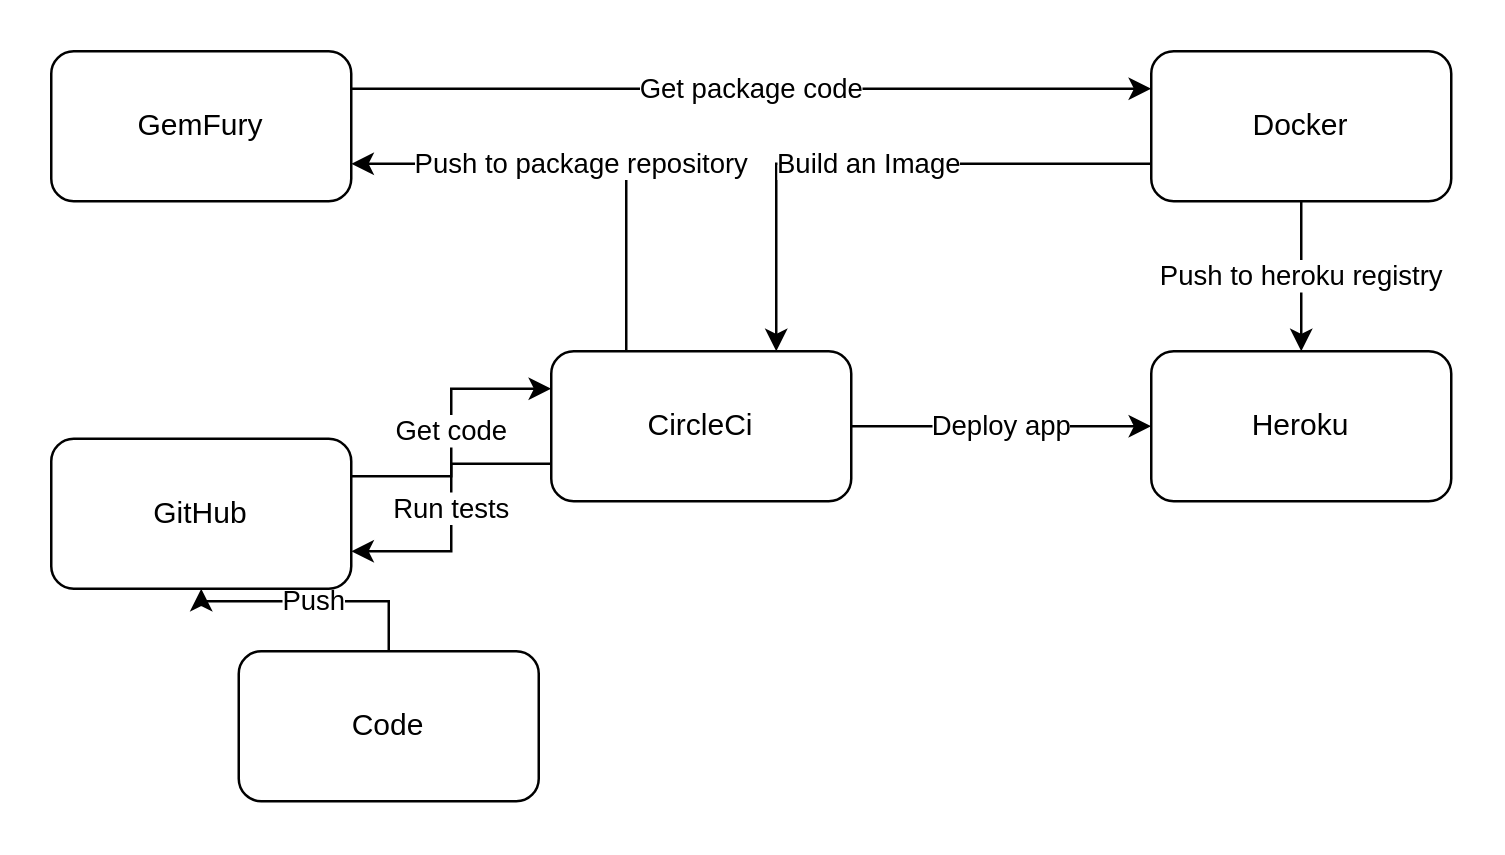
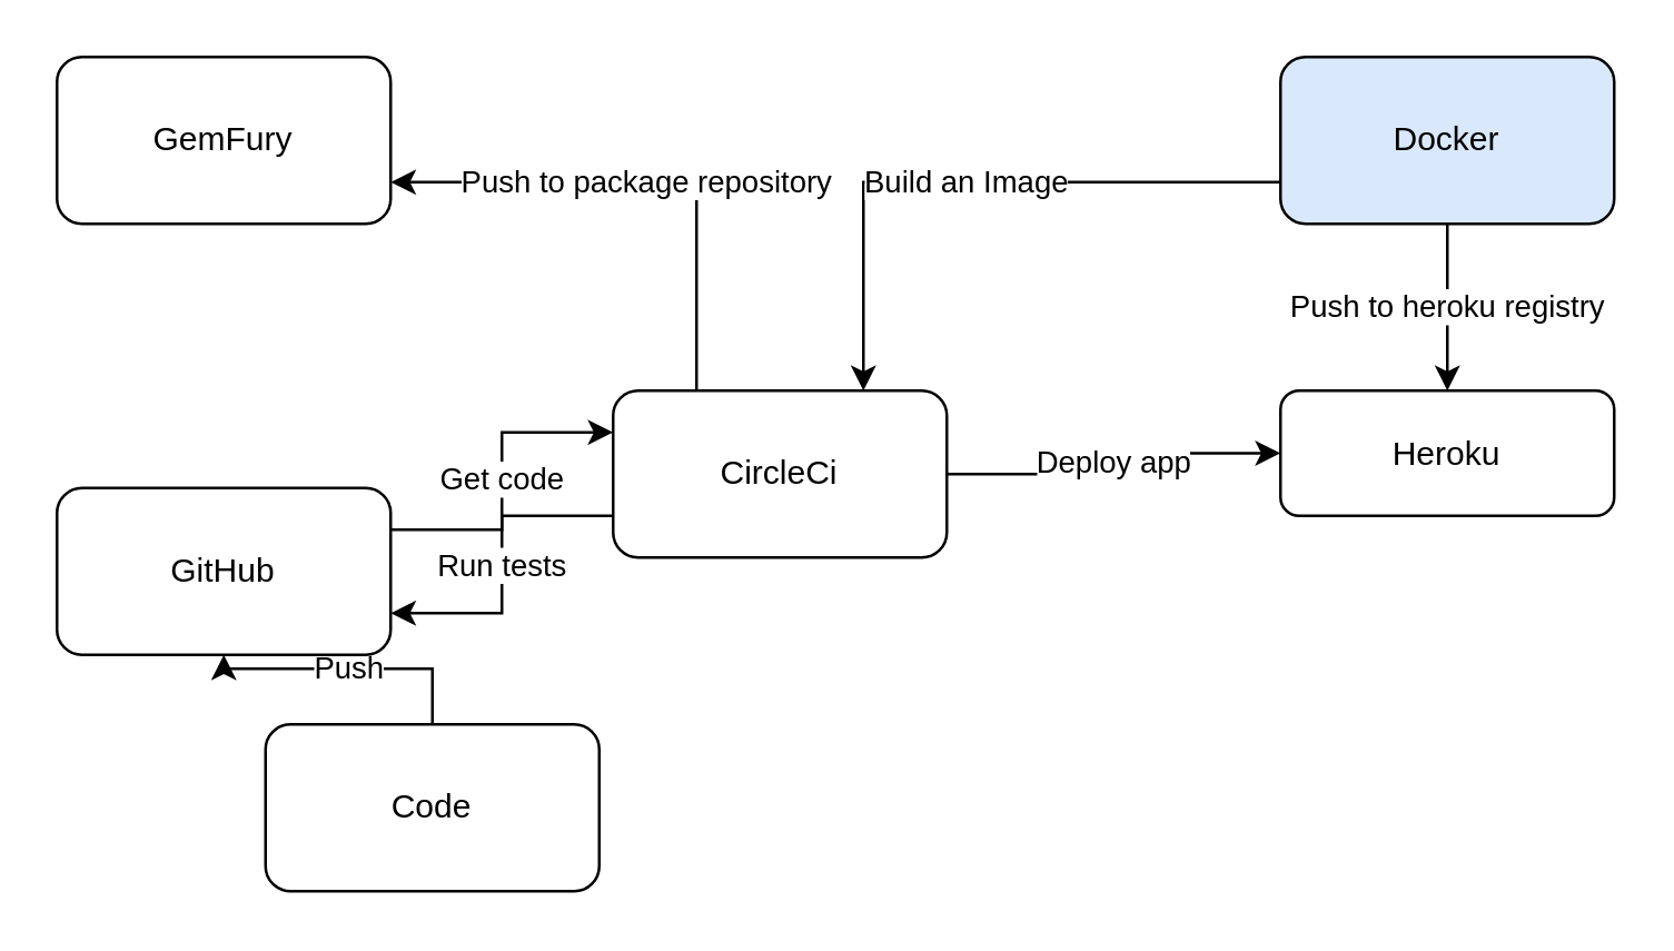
  <mxCell id="0" />
  <mxCell id="1" parent="0" />
  <mxCell id="2" value="Push" style="edgeStyle=orthogonalEdgeStyle;rounded=0;orthogonalLoop=1;jettySize=auto;html=1;" edge="1" parent="1" source="3" target="5"><mxGeometry relative="1" as="geometry" /></mxCell>
  <mxCell id="3" value="Code" style="rounded=1;whiteSpace=wrap;html=1;" vertex="1" parent="1"><mxGeometry x="95" y="260" width="120" height="60" as="geometry" /></mxCell>
  <mxCell id="4" value="Get code" style="edgeStyle=orthogonalEdgeStyle;rounded=0;orthogonalLoop=1;jettySize=auto;html=1;exitX=1;exitY=0.25;exitDx=0;exitDy=0;entryX=0;entryY=0.25;entryDx=0;entryDy=0;" edge="1" parent="1" source="5" target="9"><mxGeometry relative="1" as="geometry" /></mxCell>
  <mxCell id="5" value="GitHub" style="whiteSpace=wrap;html=1;rounded=1;" vertex="1" parent="1"><mxGeometry x="20" y="175" width="120" height="60" as="geometry" /></mxCell>
  <mxCell id="6" value="Run tests" style="edgeStyle=orthogonalEdgeStyle;rounded=0;orthogonalLoop=1;jettySize=auto;html=1;exitX=0;exitY=0.75;exitDx=0;exitDy=0;entryX=1;entryY=0.75;entryDx=0;entryDy=0;" edge="1" parent="1" source="9" target="5"><mxGeometry relative="1" as="geometry" /></mxCell>
  <mxCell id="7" value="Deploy app" style="edgeStyle=orthogonalEdgeStyle;rounded=0;orthogonalLoop=1;jettySize=auto;html=1;" edge="1" parent="1" source="9" target="15"><mxGeometry relative="1" as="geometry" /></mxCell>
  <mxCell id="8" value="Push to package repository" style="edgeStyle=orthogonalEdgeStyle;rounded=0;orthogonalLoop=1;jettySize=auto;html=1;exitX=0.25;exitY=0;exitDx=0;exitDy=0;entryX=1;entryY=0.75;entryDx=0;entryDy=0;" edge="1" parent="1" source="9" target="11"><mxGeometry relative="1" as="geometry" /></mxCell>
  <mxCell id="9" value="CircleCi" style="whiteSpace=wrap;html=1;rounded=1;" vertex="1" parent="1"><mxGeometry x="220" y="140" width="120" height="60" as="geometry" /></mxCell>
- <mxCell id="10" value="Get package code" style="edgeStyle=orthogonalEdgeStyle;rounded=0;orthogonalLoop=1;jettySize=auto;html=1;exitX=1;exitY=0.25;exitDx=0;exitDy=0;entryX=0;entryY=0.25;entryDx=0;entryDy=0;" edge="1" parent="1" source="11" target="14"><mxGeometry relative="1" as="geometry" /></mxCell>
  <mxCell id="11" value="GemFury" style="whiteSpace=wrap;html=1;rounded=1;" vertex="1" parent="1"><mxGeometry x="20" y="20" width="120" height="60" as="geometry" /></mxCell>
  <mxCell id="12" value="Push to heroku registry" style="edgeStyle=orthogonalEdgeStyle;rounded=0;orthogonalLoop=1;jettySize=auto;html=1;exitX=0.5;exitY=1;exitDx=0;exitDy=0;entryX=0.5;entryY=0;entryDx=0;entryDy=0;" edge="1" parent="1" source="14" target="15"><mxGeometry relative="1" as="geometry" /></mxCell>
  <mxCell id="13" value="Build an Image" style="edgeStyle=orthogonalEdgeStyle;rounded=0;orthogonalLoop=1;jettySize=auto;html=1;exitX=0;exitY=0.75;exitDx=0;exitDy=0;entryX=0.75;entryY=0;entryDx=0;entryDy=0;" edge="1" parent="1" source="14" target="9"><mxGeometry relative="1" as="geometry" /></mxCell>
- <mxCell id="14" value="Docker" style="rounded=1;whiteSpace=wrap;html=1;" vertex="1" parent="1"><mxGeometry x="460" y="20" width="120" height="60" as="geometry" /></mxCell>
- <mxCell id="15" value="Heroku" style="whiteSpace=wrap;html=1;rounded=1;" vertex="1" parent="1"><mxGeometry x="460" y="140" width="120" height="60" as="geometry" /></mxCell>
+ <mxCell id="14" value="Docker" style="rounded=1;whiteSpace=wrap;html=1;fillColor=#dae8fc;" vertex="1" parent="1"><mxGeometry x="460" y="20" width="120" height="60" as="geometry" /></mxCell>
+ <mxCell id="15" value="Heroku" style="whiteSpace=wrap;html=1;rounded=1;" vertex="1" parent="1"><mxGeometry x="460" y="140" width="120" height="45" as="geometry" /></mxCell>
